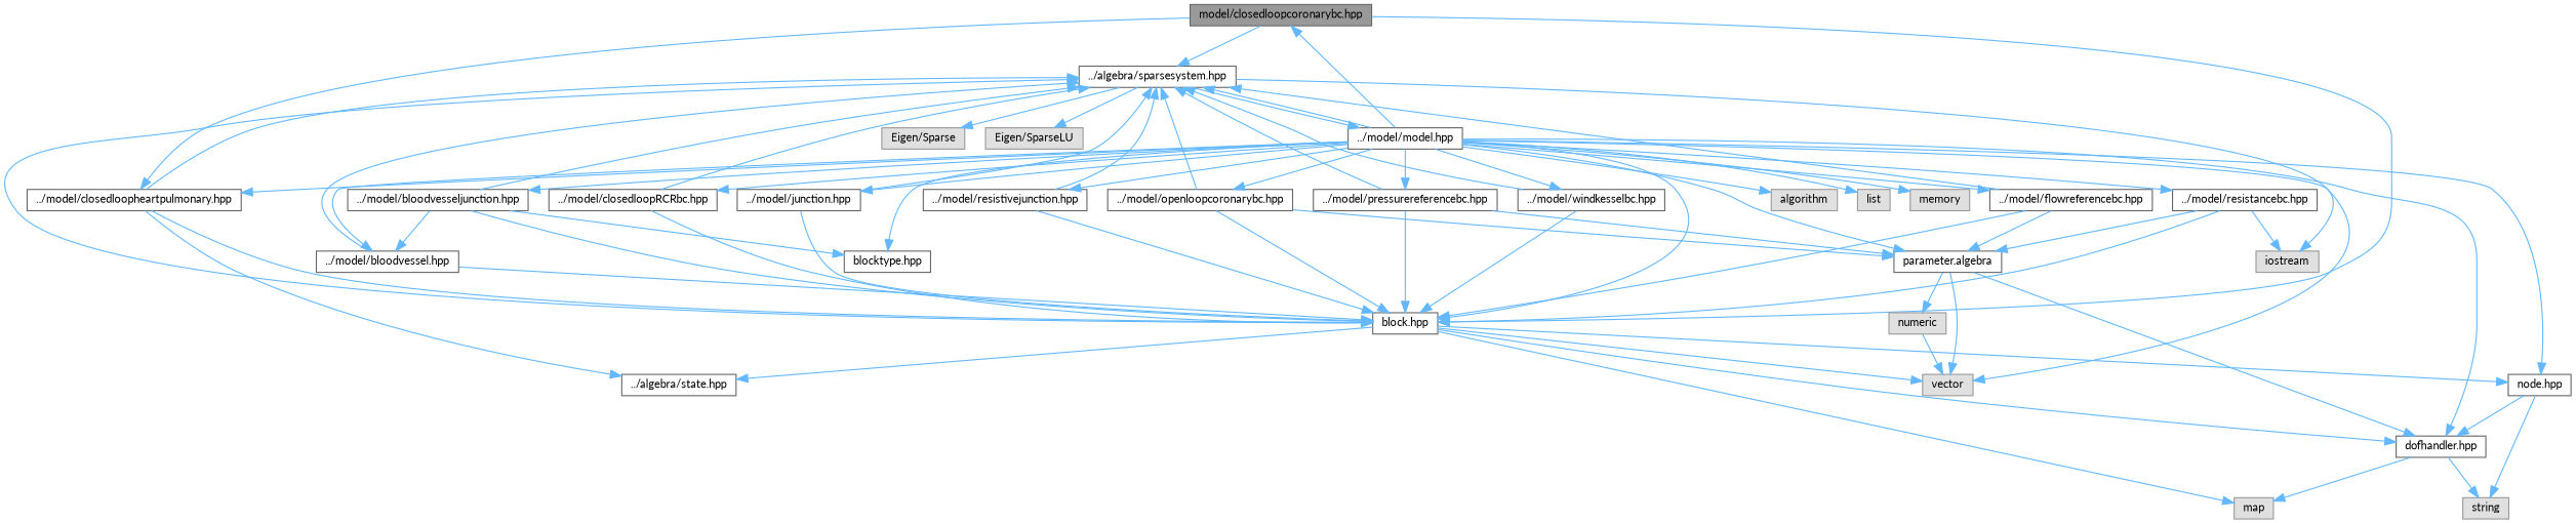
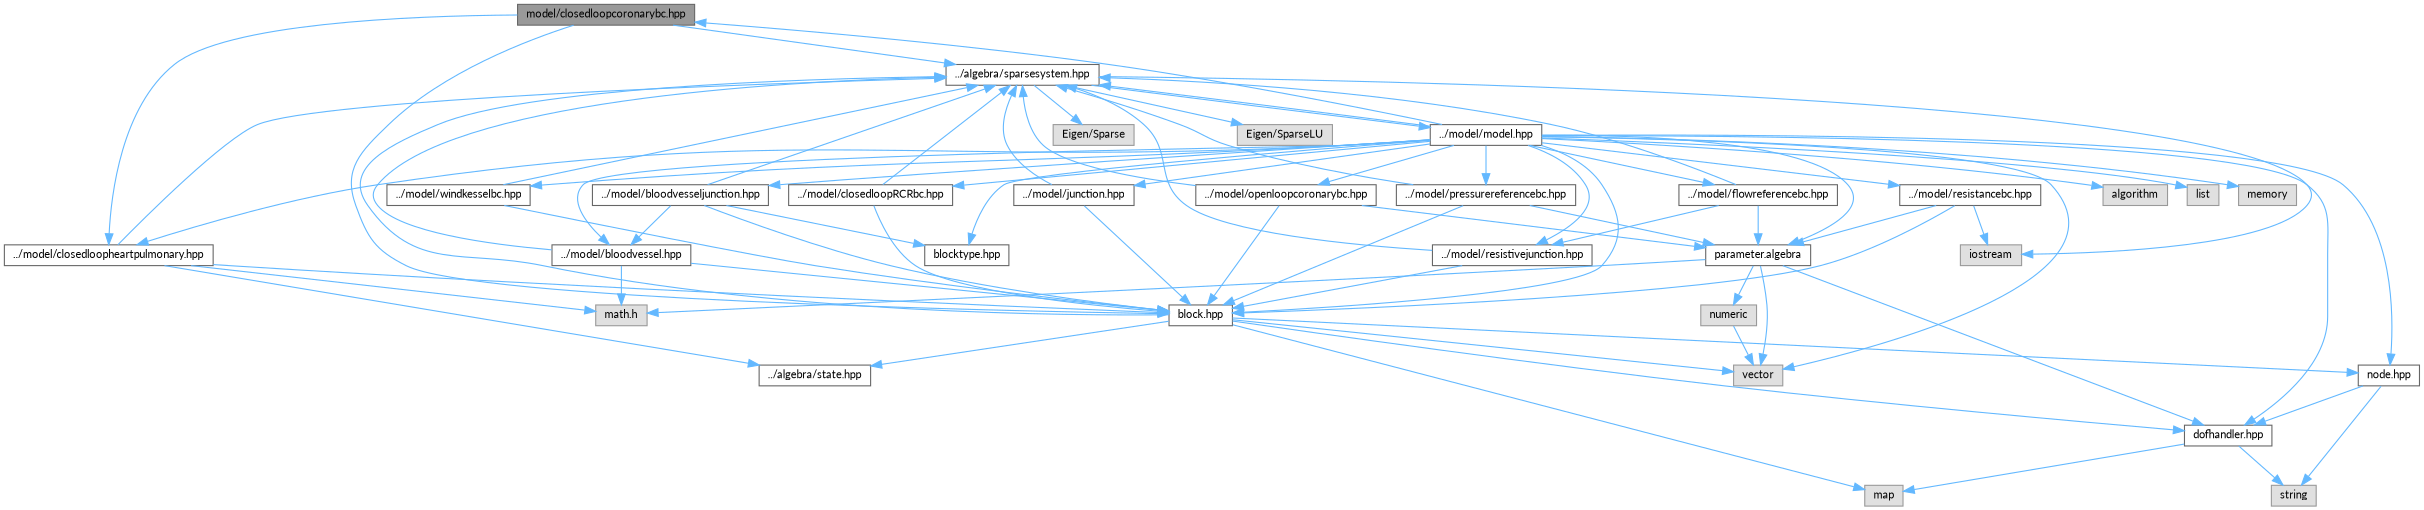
  digraph {
    fontname=Lato
    node [color=grey40 fillcolor=white fontname=Lato fontsize=10 shape=box style=filled]
    edge [color=steelblue1 fontname=Lato fontsize=10 labelfontname=Helvetica labelfontsize=10 style=solid]
    n1 [color=gray40 fillcolor=grey60 fontcolor=black height=0.2 label="model/closedloopcoronarybc.hpp" width=0.4]
    n2 [height=0.2 label="../algebra/sparsesystem.hpp" width=0.4]
    n3 [height=0.2 label="block.hpp" width=0.4]
    n4 [height=0.2 label="../model/closedloopheartpulmonary.hpp" width=0.4]
    n5 [color=grey60 fillcolor="#E0E0E0" height=0.2 label="Eigen/Sparse" width=0.4]
    n6 [color=grey60 fillcolor="#E0E0E0" height=0.2 label="Eigen/SparseLU" width=0.4]
    n7 [color=grey60 fillcolor="#E0E0E0" height=0.2 label=iostream width=0.4]
    n8 [height=0.2 label="../model/model.hpp" width=0.4]
    n9 [color=grey60 fillcolor="#E0E0E0" height=0.2 label=vector width=0.4]
    n10 [height=0.2 label="dofhandler.hpp" width=0.4]
    n11 [height=0.2 label="node.hpp" width=0.4]
    n12 [color=grey60 fillcolor="#E0E0E0" height=0.2 label=map width=0.4]
    n13 [height=0.2 label="../algebra/state.hpp" width=0.4]
+   n14 [color=grey60 fillcolor="#E0E0E0" height=0.2 label="math.h" width=0.4]
    n15 [color=grey60 fillcolor="#E0E0E0" height=0.2 label=algorithm width=0.4]
    n16 [color=grey60 fillcolor="#E0E0E0" height=0.2 label=list width=0.4]
    n17 [color=grey60 fillcolor="#E0E0E0" height=0.2 label=memory width=0.4]
    n18 [height=0.2 label="../model/bloodvessel.hpp" width=0.4]
    n19 [height=0.2 label="../model/bloodvesseljunction.hpp" width=0.4]
    n20 [height=0.2 label="blocktype.hpp" width=0.4]
    n21 [height=0.2 label="../model/closedloopRCRbc.hpp" width=0.4]
    n22 [height=0.2 label="../model/flowreferencebc.hpp" width=0.4]
    n23 [height=0.2 label="parameter.algebra" width=0.4]
    n24 [height=0.2 label="../model/junction.hpp" width=0.4]
    n25 [height=0.2 label="../model/openloopcoronarybc.hpp" width=0.4]
    n26 [height=0.2 label="../model/pressurereferencebc.hpp" width=0.4]
    n27 [height=0.2 label="../model/resistancebc.hpp" width=0.4]
    n28 [height=0.2 label="../model/resistivejunction.hpp" width=0.4]
    n29 [height=0.2 label="../model/windkesselbc.hpp" width=0.4]
    n30 [color=grey60 fillcolor="#E0E0E0" height=0.2 label=string width=0.4]
    n31 [color=grey60 fillcolor="#E0E0E0" height=0.2 label=numeric width=0.4]
    n1 -> n2
    n1 -> n3
    n1 -> n4
    n2 -> n5
    n2 -> n6
    n2 -> n7
    n2 -> n8
    n3 -> n2
    n3 -> n9
    n3 -> n10
    n3 -> n11
    n3 -> n12
    n3 -> n13
    n4 -> n2
    n4 -> n3
    n4 -> n13
+   n4 -> n14
    n8 -> n1
    n8 -> n2
    n8 -> n3
    n8 -> n4
    n8 -> n9
    n8 -> n10
    n8 -> n11
    n8 -> n15
    n8 -> n16
    n8 -> n17
    n8 -> n18
    n8 -> n19
    n8 -> n20
    n8 -> n21
    n8 -> n22
    n8 -> n23
    n8 -> n24
    n8 -> n25
    n8 -> n26
    n8 -> n27
    n8 -> n28
    n8 -> n29
    n10 -> n12
    n10 -> n30
    n11 -> n10
    n11 -> n30
    n18 -> n2
    n18 -> n3
+   n18 -> n14
    n19 -> n2
    n19 -> n3
    n19 -> n18
    n19 -> n20
    n21 -> n2
    n21 -> n3
    n22 -> n2
-   n22 -> n3
+   n22 -> n28
    n22 -> n23
    n23 -> n9
    n23 -> n10
+   n23 -> n14
    n23 -> n31
    n24 -> n2
    n24 -> n3
    n25 -> n2
    n25 -> n3
    n25 -> n23
    n26 -> n2
    n26 -> n3
    n26 -> n23
    n27 -> n3
    n27 -> n7
    n27 -> n23
    n28 -> n2
    n28 -> n3
    n29 -> n2
    n29 -> n3
    n31 -> n9
  }
